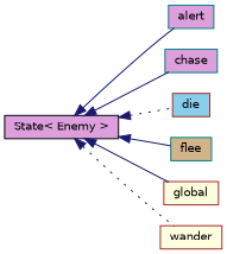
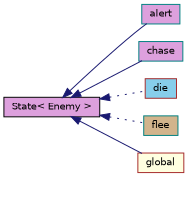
  digraph {
    rankdir=LR
    node [color=teal fillcolor=plum fontname=Helvetica fontsize=10 shape=record style=filled]
    edge [color=midnightblue dir=back fontname=Helvetica fontsize=10 labelfontname=Helvetica labelfontsize=10 style=solid]
    n1 [color=black height=0.2 label="State\< Enemy \>" width=0.4]
    n2 [height=0.2 label=alert width=0.4]
    n3 [height=0.2 label=chase width=0.4]
    n4 [color=brown fillcolor=skyblue height=0.2 label=die width=0.4]
    n5 [fillcolor=tan height=0.2 label=flee width=0.4]
    n6 [color=brown fillcolor=lightyellow height=0.2 label=global width=0.4]
-   n7 [color=brown fillcolor=lightyellow height=0.2 label=wander width=0.4]
    n1 -> n2
    n1 -> n3
    n1 -> n4 [style=dotted]
-   n1 -> n5
+   n1 -> n5 [style=dotted]
    n1 -> n6
-   n1 -> n7 [style=dotted]
  }
